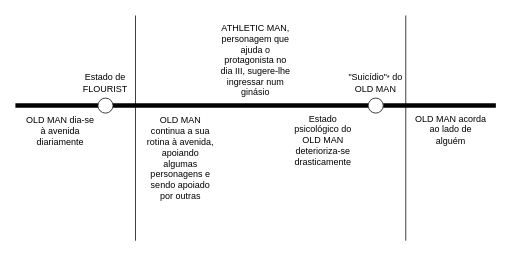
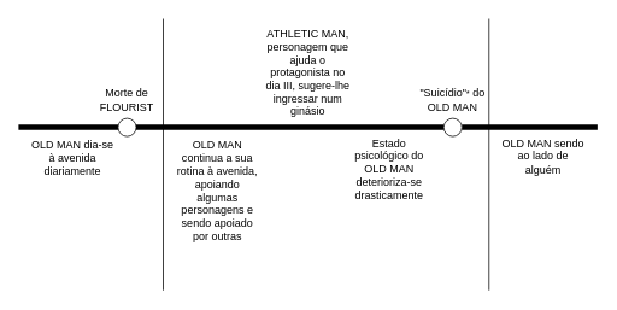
  <mxCell id="0" />
  <mxCell id="1" parent="0" />
  <mxCell id="2" value="" style="endArrow=none;html=1;rounded=0;strokeWidth=6;" edge="1" parent="1" source="8"><mxGeometry width="50" height="50" relative="1" as="geometry"><mxPoint x="20" y="140" as="sourcePoint" /><mxPoint x="660" y="140" as="targetPoint" /></mxGeometry></mxCell>
  <mxCell id="3" value="" style="endArrow=none;html=1;rounded=0;" edge="1" parent="1"><mxGeometry width="50" height="50" relative="1" as="geometry"><mxPoint x="180" y="320" as="sourcePoint" /><mxPoint x="180" y="20" as="targetPoint" /></mxGeometry></mxCell>
  <mxCell id="4" value="" style="endArrow=none;html=1;rounded=0;" edge="1" parent="1"><mxGeometry width="50" height="50" relative="1" as="geometry"><mxPoint x="540" y="320" as="sourcePoint" /><mxPoint x="540" y="20" as="targetPoint" /></mxGeometry></mxCell>
  <mxCell id="5" value="" style="endArrow=none;html=1;rounded=0;strokeWidth=6;" edge="1" parent="1" target="6"><mxGeometry width="50" height="50" relative="1" as="geometry"><mxPoint x="20" y="140" as="sourcePoint" /><mxPoint x="660" y="140" as="targetPoint" /></mxGeometry></mxCell>
  <mxCell id="6" value="" style="ellipse;whiteSpace=wrap;html=1;aspect=fixed;" vertex="1" parent="1"><mxGeometry x="130" y="130" width="20" height="20" as="geometry" /></mxCell>
  <mxCell id="7" value="" style="endArrow=none;html=1;rounded=0;strokeWidth=6;" edge="1" parent="1" source="6" target="8"><mxGeometry width="50" height="50" relative="1" as="geometry"><mxPoint x="150" y="140" as="sourcePoint" /><mxPoint x="660" y="140" as="targetPoint" /></mxGeometry></mxCell>
  <mxCell id="8" value="" style="ellipse;whiteSpace=wrap;html=1;aspect=fixed;" vertex="1" parent="1"><mxGeometry x="490" y="130" width="20" height="20" as="geometry" /></mxCell>
  <mxCell id="9" value="OLD MAN dia-se à avenida diariamente" style="text;html=1;strokeColor=none;fillColor=none;align=center;verticalAlign=middle;whiteSpace=wrap;rounded=0;" vertex="1" parent="1"><mxGeometry x="30" y="144" width="100" height="60" as="geometry" /></mxCell>
- <mxCell id="10" value="Estado de FLOURIST" style="text;html=1;strokeColor=none;fillColor=none;align=center;verticalAlign=middle;whiteSpace=wrap;rounded=0;" vertex="1" parent="1"><mxGeometry x="90" y="80" width="100" height="60" as="geometry" /></mxCell>
+ <mxCell id="10" value="Morte de FLOURIST" style="text;html=1;strokeColor=none;fillColor=none;align=center;verticalAlign=middle;whiteSpace=wrap;rounded=0;" vertex="1" parent="1"><mxGeometry x="90" y="80" width="100" height="60" as="geometry" /></mxCell>
  <mxCell id="11" value="OLD MAN continua a sua rotina à avenida, apoiando algumas personagens e sendo apoiado por outras" style="text;html=1;strokeColor=none;fillColor=none;align=center;verticalAlign=middle;whiteSpace=wrap;rounded=0;" vertex="1" parent="1"><mxGeometry x="190" y="180" width="100" height="60" as="geometry" /></mxCell>
  <mxCell id="12" value="ATHLETIC MAN, personagem que ajuda o protagonista no dia III, sugere-lhe ingressar num ginásio" style="text;html=1;strokeColor=none;fillColor=none;align=center;verticalAlign=middle;whiteSpace=wrap;rounded=0;" vertex="1" parent="1"><mxGeometry x="290" y="50" width="100" height="60" as="geometry" /></mxCell>
  <mxCell id="13" value="Estado psicológico do OLD MAN deterioriza-se drasticamente" style="text;html=1;strokeColor=none;fillColor=none;align=center;verticalAlign=middle;whiteSpace=wrap;rounded=0;" vertex="1" parent="1"><mxGeometry x="380" y="156" width="100" height="60" as="geometry" /></mxCell>
  <mxCell id="14" value="&quot;Suicídio&quot;&lt;span style=&quot;font-size: 10px;&quot;&gt;*&lt;/span&gt;&amp;nbsp;do OLD MAN" style="text;html=1;strokeColor=none;fillColor=none;align=center;verticalAlign=middle;whiteSpace=wrap;rounded=0;" vertex="1" parent="1"><mxGeometry x="450" y="80" width="100" height="60" as="geometry" /></mxCell>
- <mxCell id="15" value="OLD MAN acorda ao lado de alguém" style="text;html=1;strokeColor=none;fillColor=none;align=center;verticalAlign=middle;whiteSpace=wrap;rounded=0;" vertex="1" parent="1"><mxGeometry x="550" y="142" width="100" height="60" as="geometry" /></mxCell>
+ <mxCell id="15" value="OLD MAN sendo ao lado de alguém" style="text;html=1;strokeColor=none;fillColor=none;align=center;verticalAlign=middle;whiteSpace=wrap;rounded=0;" vertex="1" parent="1"><mxGeometry x="550" y="142" width="100" height="60" as="geometry" /></mxCell>
